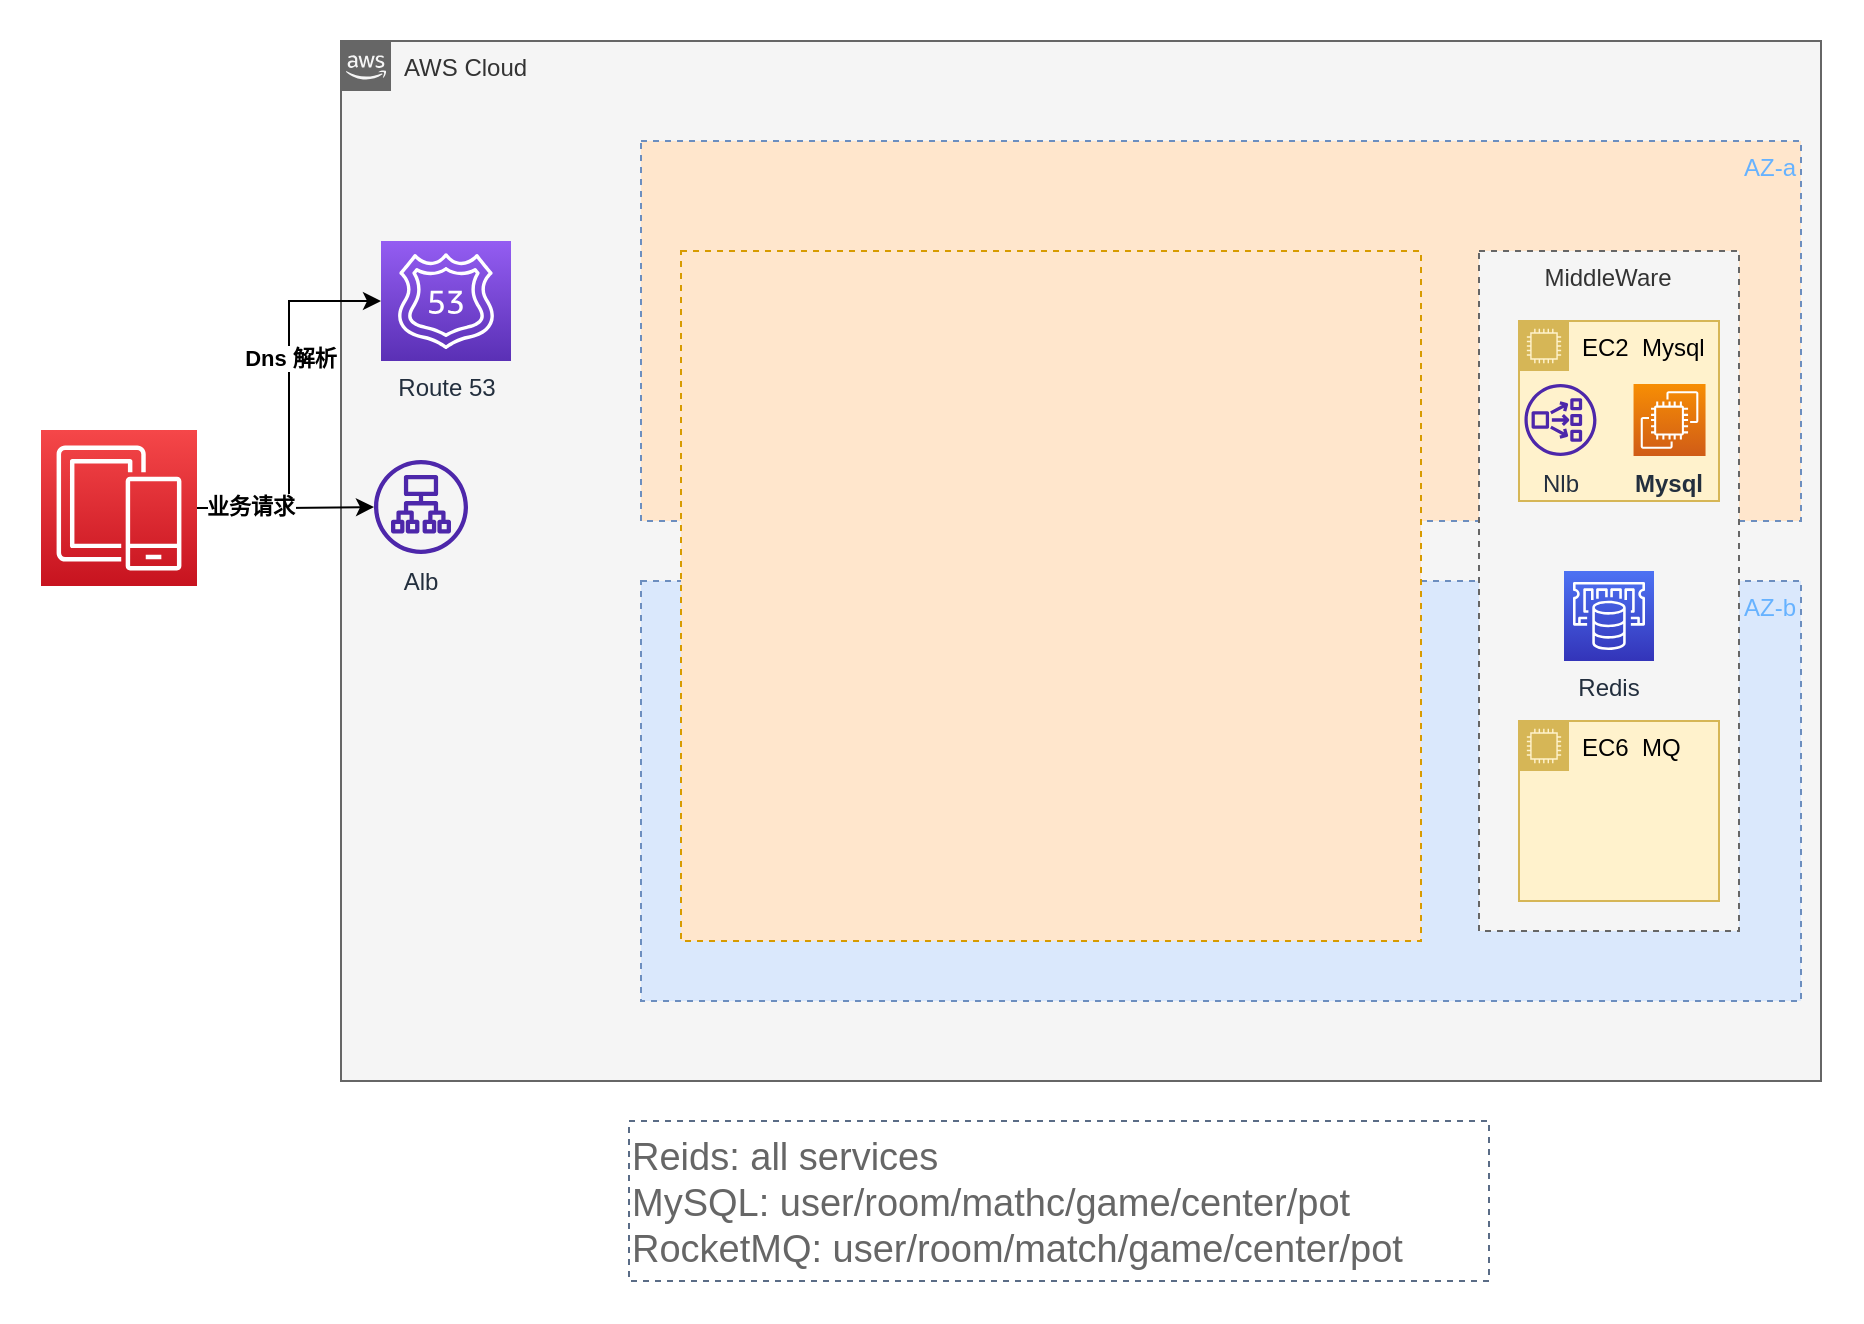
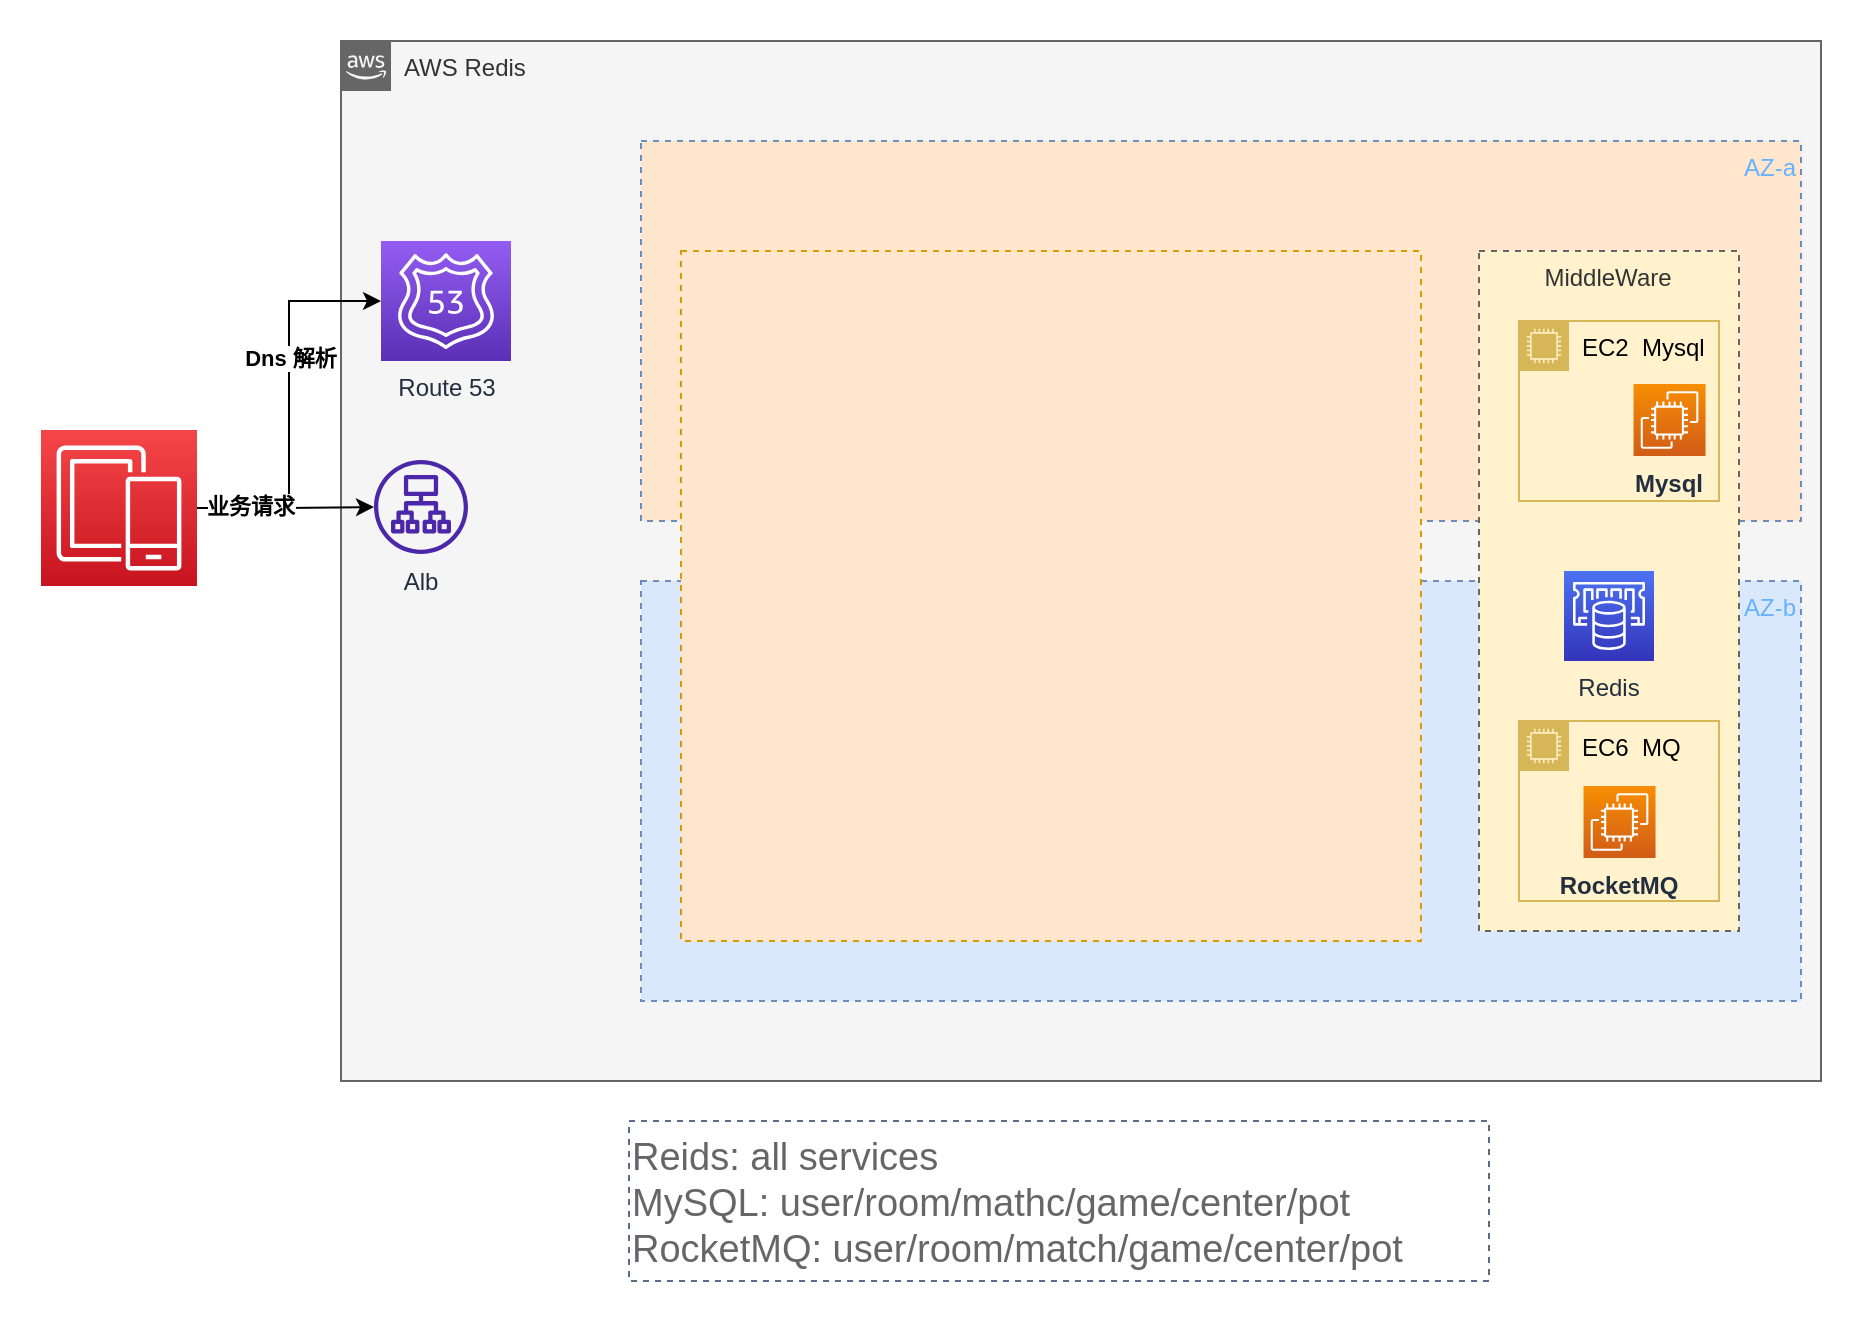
  <mxCell id="0" />
  <mxCell id="1" parent="0" />
- <mxCell id="2" value="AWS Cloud" style="points=[[0,0],[0.25,0],[0.5,0],[0.75,0],[1,0],[1,0.25],[1,0.5],[1,0.75],[1,1],[0.75,1],[0.5,1],[0.25,1],[0,1],[0,0.75],[0,0.5],[0,0.25]];outlineConnect=0;html=1;whiteSpace=wrap;fontSize=12;fontStyle=0;shape=mxgraph.aws4.group;grIcon=mxgraph.aws4.group_aws_cloud_alt;strokeColor=#666666;fillColor=#f5f5f5;verticalAlign=top;align=left;spacingLeft=30;fontColor=#333333;dashed=0;" parent="1" vertex="1"><mxGeometry x="170" y="20" width="740" height="520" as="geometry" /></mxCell>
+ <mxCell id="2" value="AWS Redis" style="points=[[0,0],[0.25,0],[0.5,0],[0.75,0],[1,0],[1,0.25],[1,0.5],[1,0.75],[1,1],[0.75,1],[0.5,1],[0.25,1],[0,1],[0,0.75],[0,0.5],[0,0.25]];outlineConnect=0;html=1;whiteSpace=wrap;fontSize=12;fontStyle=0;shape=mxgraph.aws4.group;grIcon=mxgraph.aws4.group_aws_cloud_alt;strokeColor=#666666;fillColor=#f5f5f5;verticalAlign=top;align=left;spacingLeft=30;fontColor=#333333;dashed=0;" parent="1" vertex="1"><mxGeometry x="170" y="20" width="740" height="520" as="geometry" /></mxCell>
  <mxCell id="3" style="edgeStyle=orthogonalEdgeStyle;rounded=0;orthogonalLoop=1;jettySize=auto;html=1;" parent="1" source="7" target="11" edge="1"><mxGeometry relative="1" as="geometry" /></mxCell>
  <mxCell id="4" style="edgeStyle=orthogonalEdgeStyle;rounded=0;orthogonalLoop=1;jettySize=auto;html=1;entryX=0;entryY=0.5;entryDx=0;entryDy=0;entryPerimeter=0;" parent="1" source="7" target="8" edge="1"><mxGeometry relative="1" as="geometry" /></mxCell>
  <mxCell id="5" value="Dns 解析" style="edgeLabel;html=1;align=center;verticalAlign=middle;resizable=0;points=[];fontStyle=1" parent="4" vertex="1" connectable="0"><mxGeometry x="0.248" relative="1" as="geometry"><mxPoint y="1" as="offset" /></mxGeometry></mxCell>
  <mxCell id="6" value="业务请求" style="edgeLabel;html=1;align=center;verticalAlign=middle;resizable=0;points=[];fontStyle=1" parent="4" vertex="1" connectable="0"><mxGeometry x="-0.735" y="1" relative="1" as="geometry"><mxPoint as="offset" /></mxGeometry></mxCell>
  <mxCell id="7" value="" style="sketch=0;points=[[0,0,0],[0.25,0,0],[0.5,0,0],[0.75,0,0],[1,0,0],[0,1,0],[0.25,1,0],[0.5,1,0],[0.75,1,0],[1,1,0],[0,0.25,0],[0,0.5,0],[0,0.75,0],[1,0.25,0],[1,0.5,0],[1,0.75,0]];outlineConnect=0;fontColor=#232F3E;gradientColor=#F54749;gradientDirection=north;fillColor=#C7131F;strokeColor=#ffffff;dashed=0;verticalLabelPosition=bottom;verticalAlign=top;align=center;html=1;fontSize=12;fontStyle=0;aspect=fixed;shape=mxgraph.aws4.resourceIcon;resIcon=mxgraph.aws4.mobile;" parent="1" vertex="1"><mxGeometry x="20" y="214.5" width="78" height="78" as="geometry" /></mxCell>
  <mxCell id="8" value="Route 53" style="sketch=0;points=[[0,0,0],[0.25,0,0],[0.5,0,0],[0.75,0,0],[1,0,0],[0,1,0],[0.25,1,0],[0.5,1,0],[0.75,1,0],[1,1,0],[0,0.25,0],[0,0.5,0],[0,0.75,0],[1,0.25,0],[1,0.5,0],[1,0.75,0]];outlineConnect=0;fontColor=#232F3E;gradientColor=#945DF2;gradientDirection=north;fillColor=#5A30B5;strokeColor=#ffffff;dashed=0;verticalLabelPosition=bottom;verticalAlign=top;align=center;html=1;fontSize=12;fontStyle=0;aspect=fixed;shape=mxgraph.aws4.resourceIcon;resIcon=mxgraph.aws4.route_53;" parent="1" vertex="1"><mxGeometry x="190" y="120" width="65" height="60" as="geometry" /></mxCell>
  <mxCell id="9" value="AZ-a" style="fillColor=#ffe6cc;strokeColor=#6c8ebf;dashed=1;verticalAlign=top;fontStyle=0;fontColor=#66B2FF;align=right;" parent="1" vertex="1"><mxGeometry x="320" y="70" width="580" height="190" as="geometry" /></mxCell>
  <mxCell id="10" value="AZ-b" style="fillColor=#dae8fc;strokeColor=#6c8ebf;dashed=1;verticalAlign=top;fontStyle=0;fontColor=#66B2FF;align=right;" parent="1" vertex="1"><mxGeometry x="320" y="290" width="580" height="210" as="geometry" /></mxCell>
  <mxCell id="11" value="Alb" style="sketch=0;outlineConnect=0;fontColor=#232F3E;gradientColor=none;fillColor=#4D27AA;strokeColor=none;dashed=0;verticalLabelPosition=bottom;verticalAlign=top;align=center;html=1;fontSize=12;fontStyle=0;aspect=fixed;pointerEvents=1;shape=mxgraph.aws4.application_load_balancer;" parent="1" vertex="1"><mxGeometry x="186.5" y="229.5" width="47" height="47" as="geometry" /></mxCell>
  <mxCell id="12" value="" style="group" parent="1" vertex="1" connectable="0"><mxGeometry x="739" y="125" width="130" height="340" as="geometry" /></mxCell>
- <mxCell id="13" value="MiddleWare" style="fillColor=#f5f5f5;strokeColor=#666666;dashed=1;verticalAlign=top;fontStyle=0;fontColor=#333333;" parent="12" vertex="1"><mxGeometry width="130" height="340" as="geometry" /></mxCell>
+ <mxCell id="13" value="MiddleWare" style="fillColor=#fff2cc;strokeColor=#666666;dashed=1;verticalAlign=top;fontStyle=0;fontColor=#333333;" parent="12" vertex="1"><mxGeometry width="130" height="340" as="geometry" /></mxCell>
  <mxCell id="14" value="Redis" style="sketch=0;points=[[0,0,0],[0.25,0,0],[0.5,0,0],[0.75,0,0],[1,0,0],[0,1,0],[0.25,1,0],[0.5,1,0],[0.75,1,0],[1,1,0],[0,0.25,0],[0,0.5,0],[0,0.75,0],[1,0.25,0],[1,0.5,0],[1,0.75,0]];outlineConnect=0;fontColor=#232F3E;gradientColor=#4D72F3;gradientDirection=north;fillColor=#3334B9;strokeColor=#ffffff;dashed=0;verticalLabelPosition=bottom;verticalAlign=top;align=center;html=1;fontSize=12;fontStyle=0;aspect=fixed;shape=mxgraph.aws4.resourceIcon;resIcon=mxgraph.aws4.elasticache;" parent="12" vertex="1"><mxGeometry x="42.5" y="160" width="45" height="45" as="geometry" /></mxCell>
  <mxCell id="15" value="" style="group" parent="12" vertex="1" connectable="0"><mxGeometry x="20" y="35" width="100" height="90" as="geometry" /></mxCell>
  <mxCell id="16" value="EC2&amp;nbsp; Mysql" style="points=[[0,0],[0.25,0],[0.5,0],[0.75,0],[1,0],[1,0.25],[1,0.5],[1,0.75],[1,1],[0.75,1],[0.5,1],[0.25,1],[0,1],[0,0.75],[0,0.5],[0,0.25]];outlineConnect=0;html=1;whiteSpace=wrap;fontSize=12;fontStyle=0;shape=mxgraph.aws4.group;grIcon=mxgraph.aws4.group_ec2_instance_contents;strokeColor=#d6b656;fillColor=#fff2cc;verticalAlign=top;align=left;spacingLeft=30;dashed=0;" parent="15" vertex="1"><mxGeometry width="100" height="90" as="geometry" /></mxCell>
  <mxCell id="17" value="&lt;b&gt;Mysql&lt;/b&gt;" style="sketch=0;points=[[0,0,0],[0.25,0,0],[0.5,0,0],[0.75,0,0],[1,0,0],[0,1,0],[0.25,1,0],[0.5,1,0],[0.75,1,0],[1,1,0],[0,0.25,0],[0,0.5,0],[0,0.75,0],[1,0.25,0],[1,0.5,0],[1,0.75,0]];outlineConnect=0;fontColor=#232F3E;gradientColor=#F78E04;gradientDirection=north;fillColor=#D05C17;strokeColor=#ffffff;dashed=0;verticalLabelPosition=bottom;verticalAlign=top;align=center;html=1;fontSize=12;fontStyle=0;aspect=fixed;shape=mxgraph.aws4.resourceIcon;resIcon=mxgraph.aws4.ec2;" parent="15" vertex="1"><mxGeometry x="57.273" y="31.5" width="36" height="36" as="geometry" /></mxCell>
- <mxCell id="18" value="Nlb" style="sketch=0;outlineConnect=0;fontColor=#232F3E;gradientColor=none;fillColor=#4D27AA;strokeColor=none;dashed=0;verticalLabelPosition=bottom;verticalAlign=top;align=center;html=1;fontSize=12;fontStyle=0;aspect=fixed;pointerEvents=1;shape=mxgraph.aws4.network_load_balancer;" parent="15" vertex="1"><mxGeometry x="2.727" y="31.5" width="36" height="36" as="geometry" /></mxCell>
  <mxCell id="19" value="" style="group" parent="12" vertex="1" connectable="0"><mxGeometry x="20" y="235" width="100" height="90" as="geometry" /></mxCell>
  <mxCell id="20" value="EC6&amp;nbsp; MQ" style="points=[[0,0],[0.25,0],[0.5,0],[0.75,0],[1,0],[1,0.25],[1,0.5],[1,0.75],[1,1],[0.75,1],[0.5,1],[0.25,1],[0,1],[0,0.75],[0,0.5],[0,0.25]];outlineConnect=0;html=1;whiteSpace=wrap;fontSize=12;fontStyle=0;shape=mxgraph.aws4.group;grIcon=mxgraph.aws4.group_ec2_instance_contents;strokeColor=#d6b656;fillColor=#fff2cc;verticalAlign=top;align=left;spacingLeft=30;dashed=0;" parent="19" vertex="1"><mxGeometry width="100" height="90" as="geometry" /></mxCell>
+ <mxCell id="21" value="&lt;b&gt;RocketMQ&lt;/b&gt;" style="sketch=0;points=[[0,0,0],[0.25,0,0],[0.5,0,0],[0.75,0,0],[1,0,0],[0,1,0],[0.25,1,0],[0.5,1,0],[0.75,1,0],[1,1,0],[0,0.25,0],[0,0.5,0],[0,0.75,0],[1,0.25,0],[1,0.5,0],[1,0.75,0]];outlineConnect=0;fontColor=#232F3E;gradientColor=#F78E04;gradientDirection=north;fillColor=#D05C17;strokeColor=#ffffff;dashed=0;verticalLabelPosition=bottom;verticalAlign=top;align=center;html=1;fontSize=12;fontStyle=0;aspect=fixed;shape=mxgraph.aws4.resourceIcon;resIcon=mxgraph.aws4.ec2;" parent="19" vertex="1"><mxGeometry x="32.273" y="32.5" width="36" height="36" as="geometry" /></mxCell>
  <mxCell id="22" value="Reids: all services&#10;MySQL: user/room/mathc/game/center/pot&#10;RocketMQ: user/room/match/game/center/pot" style="fillColor=none;strokeColor=#5A6C86;dashed=1;verticalAlign=top;fontStyle=0;fontColor=#666666;align=left;fontSize=19;" parent="1" vertex="1"><mxGeometry x="314" y="560" width="430" height="80" as="geometry" /></mxCell>
  <mxCell id="23" value="" style="fillColor=#ffe6cc;strokeColor=#d79b00;dashed=1;verticalAlign=top;fontStyle=0;" vertex="1" parent="1"><mxGeometry x="340" y="125" width="370" height="345" as="geometry" /></mxCell>
